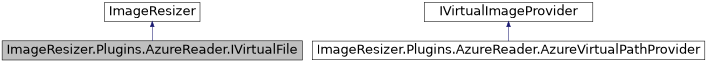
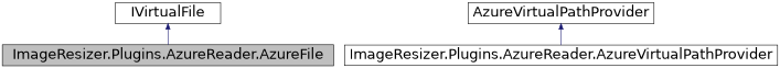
  digraph {
    node [color=black fillcolor=white fontname=Helvetica fontsize=24 shape=record style=filled]
    edge [color=midnightblue dir=back fontname=Helvetica fontsize=24 labelfontname=Helvetica labelfontsize=24 style=solid]
-   n1 [fillcolor=grey75 fontcolor=black height=0.2 label="ImageResizer.Plugins.AzureReader.IVirtualFile" width=0.4]
-   n2 [height=0.2 label=ImageResizer width=0.4]
+   n1 [fillcolor=grey75 fontcolor=black height=0.2 label="ImageResizer.Plugins.AzureReader.AzureFile" width=0.4]
+   n2 [height=0.2 label=IVirtualFile width=0.4]
    n3 [height=0.2 label="ImageResizer.Plugins.AzureReader.AzureVirtualPathProvider" width=0.4]
-   n4 [height=0.2 label=IVirtualImageProvider width=0.4]
+   n4 [height=0.2 label=AzureVirtualPathProvider width=0.4]
    n2 -> n1
    n4 -> n3
  }
